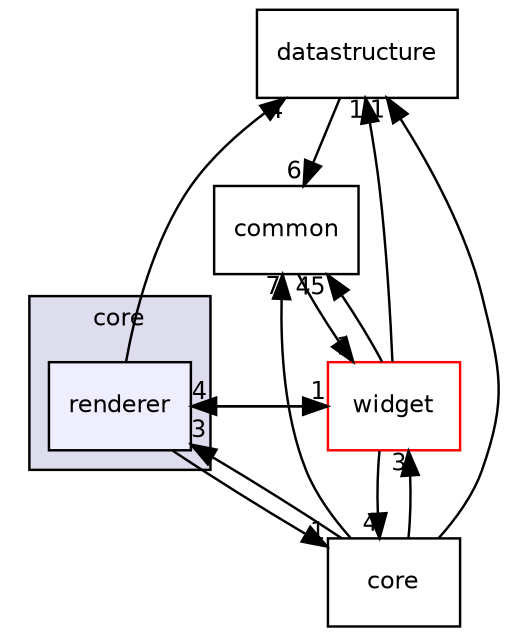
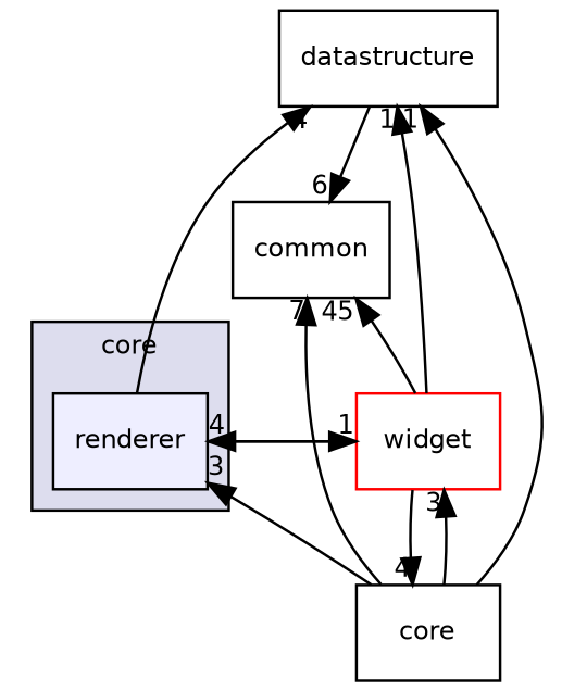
  digraph {
    compound=true
    node [fontname=Helvetica fontsize=10 shape=box]
    edge [headlabel=1 labeldistance=1.5 labelfontname=Helvetica labelfontsize=10]
    n1 [fillcolor="#eeeeff" label=renderer pencolor=black style=filled]
    n2 [label=datastructure]
    n3 [label=core]
    n4 [color=red fillcolor=white label=widget style=filled]
    n5 [label=common]
    subgraph cluster_1 {
      bgcolor="#ddddee"
      fontname=Helvetica
      fontsize=10
      label=core
      pencolor=black
      n1
    }
    n1 -> n2 [headlabel=4]
-   n1 -> n3
    n1 -> n4
    n2 -> n5 [headlabel=6]
    n3 -> n1 [headlabel=3]
    n3 -> n2
    n3 -> n4 [headlabel=3]
    n3 -> n5 [headlabel=7]
    n4 -> n1 [headlabel=4]
    n4 -> n2
    n4 -> n3 [headlabel=4]
    n4 -> n5 [headlabel=45]
-   n5 -> n4
  }
